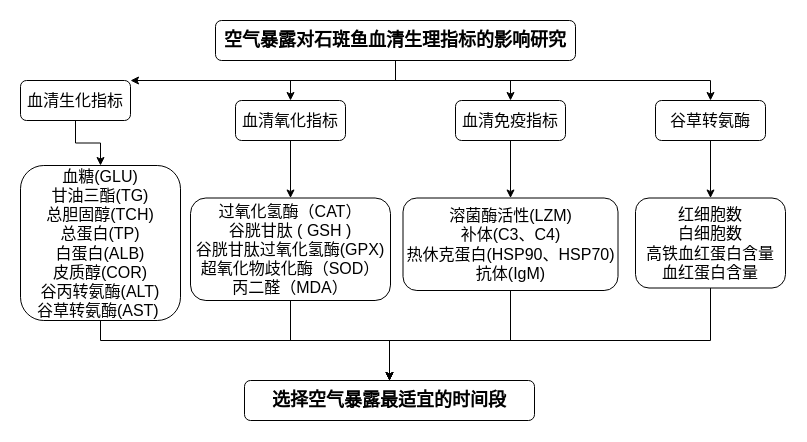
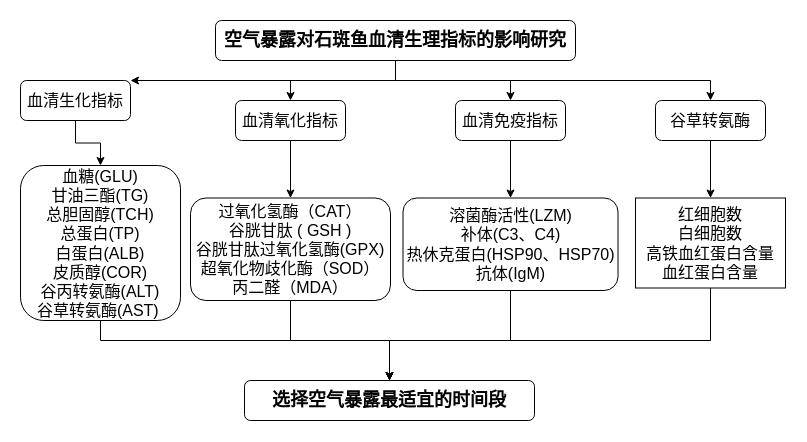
  <mxCell id="0" />
  <mxCell id="1" parent="0" />
  <mxCell id="2" style="edgeStyle=orthogonalEdgeStyle;rounded=0;orthogonalLoop=1;jettySize=auto;html=1;entryX=0.5;entryY=0;entryDx=0;entryDy=0;fontSize=16;" edge="1" parent="1" source="6" target="12"><mxGeometry relative="1" as="geometry" /></mxCell>
  <mxCell id="3" style="edgeStyle=orthogonalEdgeStyle;rounded=0;orthogonalLoop=1;jettySize=auto;html=1;fontSize=16;" edge="1" parent="1" source="6" target="14"><mxGeometry relative="1" as="geometry"><Array as="points"><mxPoint x="395" y="80" /><mxPoint x="710" y="80" /></Array></mxGeometry></mxCell>
  <mxCell id="4" style="edgeStyle=orthogonalEdgeStyle;rounded=0;orthogonalLoop=1;jettySize=auto;html=1;fontSize=16;" edge="1" parent="1" source="6" target="10"><mxGeometry relative="1" as="geometry" /></mxCell>
  <mxCell id="5" style="edgeStyle=orthogonalEdgeStyle;rounded=0;orthogonalLoop=1;jettySize=auto;html=1;fontSize=16;" edge="1" parent="1" source="6" target="8"><mxGeometry relative="1" as="geometry"><Array as="points"><mxPoint x="395" y="80" /><mxPoint x="100" y="80" /></Array></mxGeometry></mxCell>
  <mxCell id="6" value="&lt;p align=&quot;center&quot; class=&quot;MsoNormal&quot;&gt;&lt;b&gt;&lt;span&gt;&lt;font style=&quot;font-size: 18px;&quot;&gt;空气暴露对石斑鱼血清生理指标的影响研究&lt;/font&gt;&lt;/span&gt;&lt;/b&gt;&lt;/p&gt;" style="rounded=1;whiteSpace=wrap;html=1;" parent="1" vertex="1"><mxGeometry x="215" y="20" width="360" height="40" as="geometry" /></mxCell>
  <mxCell id="7" style="edgeStyle=orthogonalEdgeStyle;rounded=0;orthogonalLoop=1;jettySize=auto;html=1;fontSize=16;" edge="1" parent="1" source="8" target="23"><mxGeometry relative="1" as="geometry" /></mxCell>
  <mxCell id="8" value="&lt;font style=&quot;font-size: 16px;&quot;&gt;血清生化指标&lt;/font&gt;" style="rounded=1;whiteSpace=wrap;html=1;" vertex="1" parent="1"><mxGeometry x="20" y="80" width="110" height="40" as="geometry" /></mxCell>
  <mxCell id="9" style="edgeStyle=orthogonalEdgeStyle;rounded=0;orthogonalLoop=1;jettySize=auto;html=1;fontSize=16;" edge="1" parent="1" source="10" target="21"><mxGeometry relative="1" as="geometry" /></mxCell>
  <mxCell id="10" value="&lt;font style=&quot;font-size: 16px;&quot;&gt;血清氧化指标&lt;/font&gt;" style="rounded=1;whiteSpace=wrap;html=1;" vertex="1" parent="1"><mxGeometry x="235" y="100" width="110" height="40" as="geometry" /></mxCell>
  <mxCell id="11" style="edgeStyle=orthogonalEdgeStyle;rounded=0;orthogonalLoop=1;jettySize=auto;html=1;entryX=0.5;entryY=0;entryDx=0;entryDy=0;fontSize=16;" edge="1" parent="1" source="12" target="19"><mxGeometry relative="1" as="geometry" /></mxCell>
  <mxCell id="12" value="&lt;font style=&quot;font-size: 16px;&quot;&gt;血清免疫指标&lt;/font&gt;" style="rounded=1;whiteSpace=wrap;html=1;" vertex="1" parent="1"><mxGeometry x="455" y="100" width="110" height="40" as="geometry" /></mxCell>
  <mxCell id="13" style="edgeStyle=orthogonalEdgeStyle;rounded=0;orthogonalLoop=1;jettySize=auto;html=1;fontSize=16;" edge="1" parent="1" source="14" target="17"><mxGeometry relative="1" as="geometry" /></mxCell>
  <mxCell id="14" value="&lt;font style=&quot;font-size: 16px;&quot;&gt;谷草转氨酶&lt;/font&gt;" style="rounded=1;whiteSpace=wrap;html=1;" vertex="1" parent="1"><mxGeometry x="655" y="100" width="110" height="40" as="geometry" /></mxCell>
  <mxCell id="15" style="edgeStyle=orthogonalEdgeStyle;rounded=0;orthogonalLoop=1;jettySize=auto;html=1;exitX=0.5;exitY=1;exitDx=0;exitDy=0;" edge="1" parent="1" source="12" target="12"><mxGeometry relative="1" as="geometry" /></mxCell>
  <mxCell id="16" style="edgeStyle=orthogonalEdgeStyle;rounded=0;orthogonalLoop=1;jettySize=auto;html=1;entryX=0.5;entryY=0;entryDx=0;entryDy=0;fontSize=16;" edge="1" parent="1" source="17" target="24"><mxGeometry relative="1" as="geometry"><Array as="points"><mxPoint x="710" y="340" /><mxPoint x="389" y="340" /></Array></mxGeometry></mxCell>
- <mxCell id="17" value="红细胞数&lt;br&gt;白细胞数&lt;br&gt;高铁血红蛋白含量&lt;br&gt;血红蛋白含量" style="rounded=1;whiteSpace=wrap;html=1;fontSize=16;" vertex="1" parent="1"><mxGeometry x="635" y="197.5" width="150" height="90" as="geometry" /></mxCell>
+ <mxCell id="17" value="红细胞数&lt;br&gt;白细胞数&lt;br&gt;高铁血红蛋白含量&lt;br&gt;血红蛋白含量" style="whiteSpace=wrap;html=1;fontSize=16;rounded=0;" vertex="1" parent="1"><mxGeometry x="635" y="197.5" width="150" height="90" as="geometry" /></mxCell>
  <mxCell id="18" style="edgeStyle=orthogonalEdgeStyle;rounded=0;orthogonalLoop=1;jettySize=auto;html=1;entryX=0.5;entryY=0;entryDx=0;entryDy=0;fontSize=16;" edge="1" parent="1" source="19" target="24"><mxGeometry relative="1" as="geometry"><Array as="points"><mxPoint x="510" y="340" /><mxPoint x="389" y="340" /></Array></mxGeometry></mxCell>
  <mxCell id="19" value="&lt;span&gt;溶菌酶活性(&lt;/span&gt;&lt;span lang=&quot;EN-US&quot;&gt;LZM)&lt;br&gt;补体(C3、C4)&lt;br&gt;热休克蛋白(HSP90、HSP70)&lt;br&gt;抗体(IgM)&lt;/span&gt;" style="rounded=1;whiteSpace=wrap;html=1;fontSize=16;" vertex="1" parent="1"><mxGeometry x="402.5" y="197.5" width="215" height="92.5" as="geometry" /></mxCell>
  <mxCell id="20" style="edgeStyle=orthogonalEdgeStyle;rounded=0;orthogonalLoop=1;jettySize=auto;html=1;entryX=0.5;entryY=0;entryDx=0;entryDy=0;fontSize=16;" edge="1" parent="1" source="21" target="24"><mxGeometry relative="1" as="geometry" /></mxCell>
  <mxCell id="21" value="过氧化氢酶（CAT）&lt;br&gt;谷胱甘肽 ( GSH )&lt;br&gt;谷胱甘肽过氧化氢酶(GPX)&lt;br&gt;超氧化物歧化酶（SOD）&lt;br&gt;丙二醛（MDA）" style="rounded=1;whiteSpace=wrap;html=1;fontSize=16;" vertex="1" parent="1"><mxGeometry x="190" y="197.5" width="200" height="102.5" as="geometry" /></mxCell>
  <mxCell id="22" style="edgeStyle=orthogonalEdgeStyle;rounded=0;orthogonalLoop=1;jettySize=auto;html=1;fontSize=16;" edge="1" parent="1" source="23" target="24"><mxGeometry relative="1" as="geometry"><Array as="points"><mxPoint x="100" y="340" /><mxPoint x="389" y="340" /></Array></mxGeometry></mxCell>
  <mxCell id="23" value="血糖(GLU)&lt;br&gt;甘油三酯(TG)&lt;br&gt;总胆固醇(TCH)&lt;br&gt;总蛋白(TP)&lt;br&gt;白蛋白(ALB)&lt;br&gt;皮质醇(COR)&lt;br&gt;谷丙转氨酶(ALT) &lt;br&gt;谷草转氨酶(AST)&amp;nbsp;" style="rounded=1;whiteSpace=wrap;html=1;fontSize=16;" vertex="1" parent="1"><mxGeometry x="20" y="165" width="160" height="155" as="geometry" /></mxCell>
  <mxCell id="24" value="&lt;p align=&quot;center&quot; class=&quot;MsoNormal&quot;&gt;&lt;b&gt;&lt;span&gt;&lt;font style=&quot;font-size: 18px;&quot;&gt;选择空气暴露最适宜的时间段&lt;/font&gt;&lt;/span&gt;&lt;/b&gt;&lt;/p&gt;" style="rounded=1;whiteSpace=wrap;html=1;" vertex="1" parent="1"><mxGeometry x="244" y="380" width="290" height="40" as="geometry" /></mxCell>
